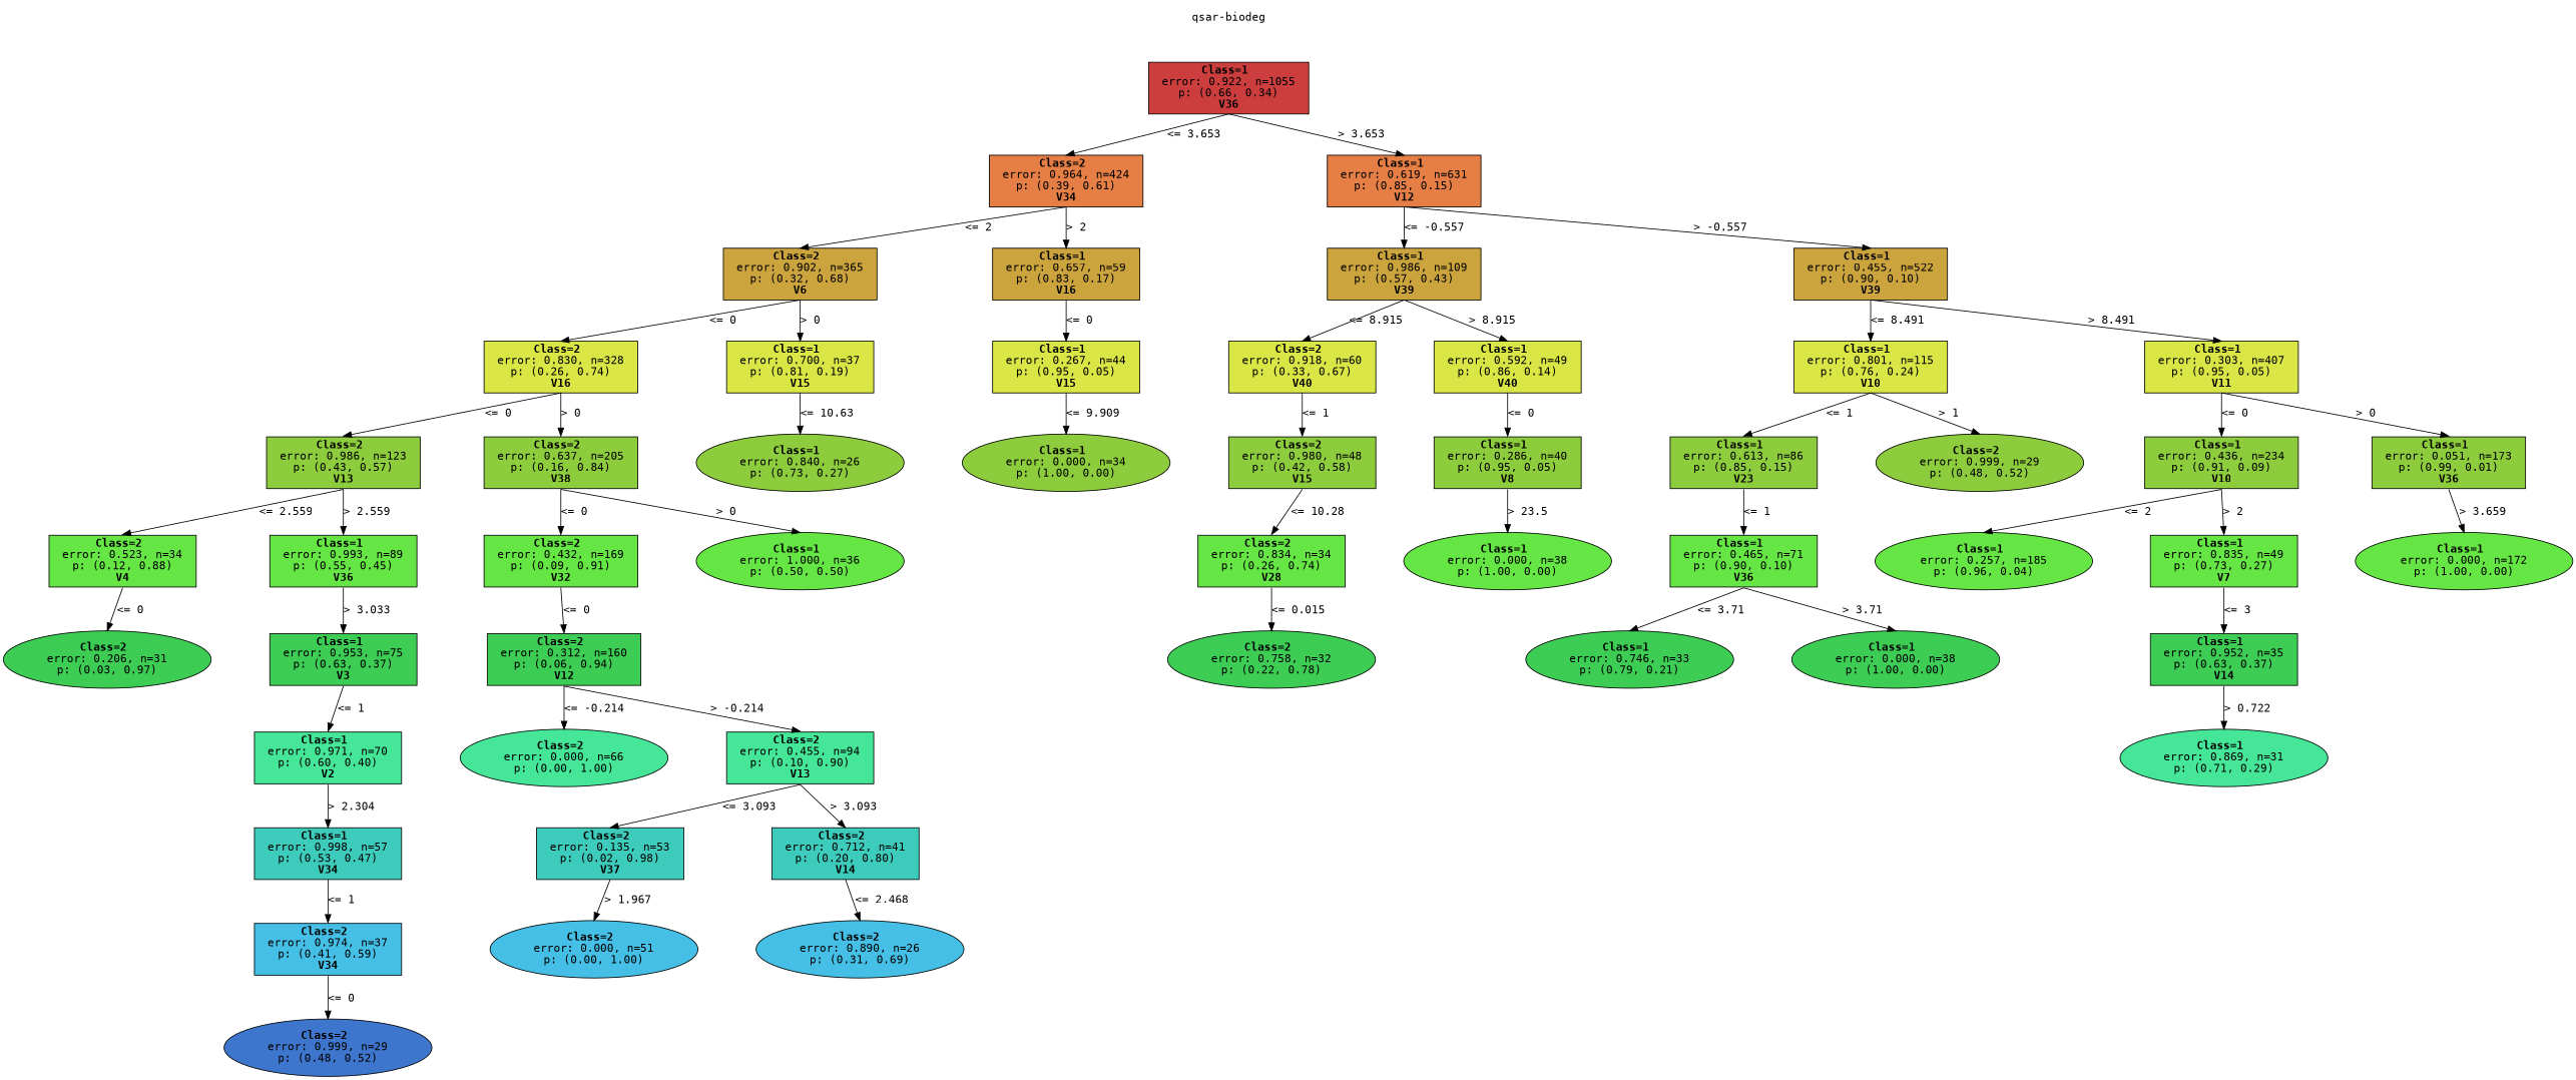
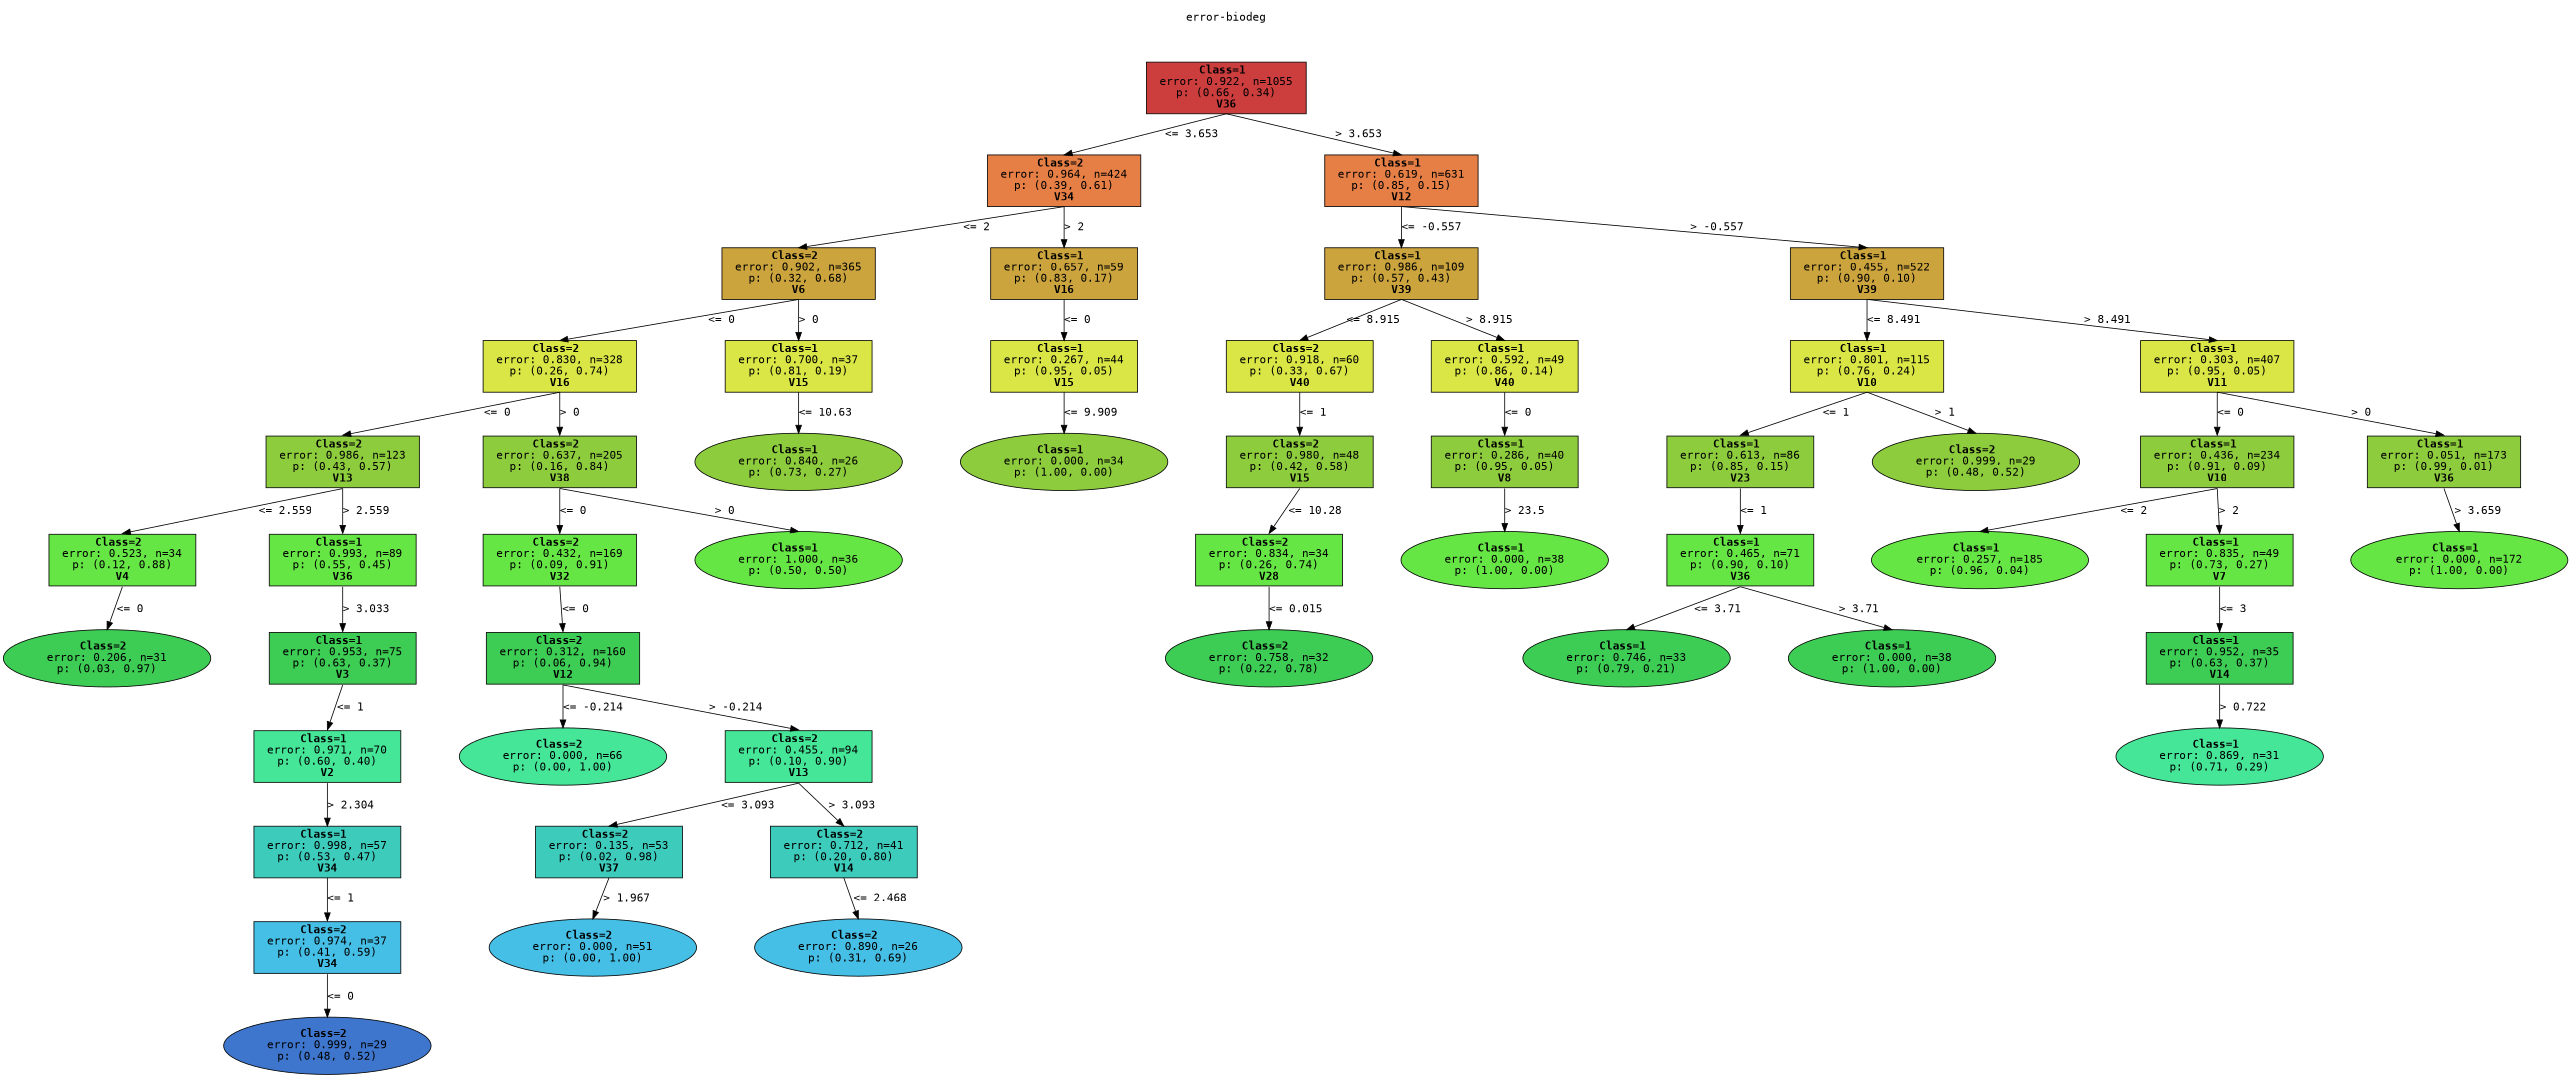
  digraph {
    nodesep=1
    ranksep=0.5
    splines=false
    fontname="DejaVu Sans Mono"
    node [color=black fillcolor="0.240 0.7 0.800" fontname="DejaVu Sans Mono" shape=rect style=filled]
    edge [fontname="DejaVu Sans Mono" headport=n tailport=s]
-   n1 [fillcolor=white label="qsar-biodeg" shape=plaintext]
+   n1 [fillcolor=white label="error-biodeg" shape=plaintext]
    n2 [fillcolor="0.000 0.7 0.800" label=<<b> Class=1 </b> <br/> error: 0.922, n=1055 <br/> p: (0.66, 0.34) <br/><b>V36</b>>]
    n3 [fillcolor="0.060 0.7 0.900" label=<<b> Class=2 </b> <br/> error: 0.964, n=424 <br/> p: (0.39, 0.61) <br/><b>V34</b>>]
    n4 [fillcolor="0.060 0.7 0.900" label=<<b> Class=1 </b> <br/> error: 0.619, n=631 <br/> p: (0.85, 0.15) <br/><b>V12</b>>]
    n5 [fillcolor="0.120 0.7 0.800" label=<<b> Class=2 </b> <br/> error: 0.902, n=365 <br/> p: (0.32, 0.68) <br/><b>V6</b>>]
    n6 [fillcolor="0.120 0.7 0.800" label=<<b> Class=1 </b> <br/> error: 0.657, n=59 <br/> p: (0.83, 0.17) <br/><b>V16</b>>]
    n7 [fillcolor="0.180 0.7 0.900" label=<<b> Class=2 </b> <br/> error: 0.830, n=328 <br/> p: (0.26, 0.74) <br/><b>V16</b>>]
    n8 [fillcolor="0.180 0.7 0.900" label=<<b> Class=1 </b> <br/> error: 0.700, n=37 <br/> p: (0.81, 0.19) <br/><b>V15</b>>]
    n9 [label=<<b> Class=2 </b> <br/> error: 0.986, n=123 <br/> p: (0.43, 0.57) <br/><b>V13</b>>]
    n10 [label=<<b> Class=2 </b> <br/> error: 0.637, n=205 <br/> p: (0.16, 0.84) <br/><b>V38</b>>]
    n11 [fillcolor="0.300 0.7 0.900" label=<<b> Class=2 </b> <br/> error: 0.523, n=34 <br/> p: (0.12, 0.88) <br/><b>V4</b>>]
    n12 [fillcolor="0.300 0.7 0.900" label=<<b> Class=1 </b> <br/> error: 0.993, n=89 <br/> p: (0.55, 0.45) <br/><b>V36</b>>]
    n13 [fillcolor="0.360 0.7 0.800" label=<<b> Class=2 </b> <br/> error: 0.206, n=31 <br/> p: (0.03, 0.97) > shape=oval]
    n14 [fillcolor="0.360 0.7 0.800" label=<<b> Class=1 </b> <br/> error: 0.953, n=75 <br/> p: (0.63, 0.37) <br/><b>V3</b>>]
    n15 [fillcolor="0.420 0.7 0.900" label=<<b> Class=1 </b> <br/> error: 0.971, n=70 <br/> p: (0.60, 0.40) <br/><b>V2</b>>]
    n16 [fillcolor="0.480 0.7 0.800" label=<<b> Class=1 </b> <br/> error: 0.998, n=57 <br/> p: (0.53, 0.47) <br/><b>V34</b>>]
    n17 [fillcolor="0.540 0.7 0.900" label=<<b> Class=2 </b> <br/> error: 0.974, n=37 <br/> p: (0.41, 0.59) <br/><b>V34</b>>]
    n18 [fillcolor="0.600 0.7 0.800" label=<<b> Class=2 </b> <br/> error: 0.999, n=29 <br/> p: (0.48, 0.52) > shape=oval]
    n19 [fillcolor="0.300 0.7 0.900" label=<<b> Class=2 </b> <br/> error: 0.432, n=169 <br/> p: (0.09, 0.91) <br/><b>V32</b>>]
    n20 [fillcolor="0.300 0.7 0.900" label=<<b> Class=1 </b> <br/> error: 1.000, n=36 <br/> p: (0.50, 0.50) > shape=oval]
    n21 [fillcolor="0.360 0.7 0.800" label=<<b> Class=2 </b> <br/> error: 0.312, n=160 <br/> p: (0.06, 0.94) <br/><b>V12</b>>]
    n22 [fillcolor="0.420 0.7 0.900" label=<<b> Class=2 </b> <br/> error: 0.000, n=66 <br/> p: (0.00, 1.00) > shape=oval]
    n23 [fillcolor="0.420 0.7 0.900" label=<<b> Class=2 </b> <br/> error: 0.455, n=94 <br/> p: (0.10, 0.90) <br/><b>V13</b>>]
    n24 [fillcolor="0.480 0.7 0.800" label=<<b> Class=2 </b> <br/> error: 0.135, n=53 <br/> p: (0.02, 0.98) <br/><b>V37</b>>]
    n25 [fillcolor="0.480 0.7 0.800" label=<<b> Class=2 </b> <br/> error: 0.712, n=41 <br/> p: (0.20, 0.80) <br/><b>V14</b>>]
    n26 [fillcolor="0.540 0.7 0.900" label=<<b> Class=2 </b> <br/> error: 0.000, n=51 <br/> p: (0.00, 1.00) > shape=oval]
    n27 [fillcolor="0.540 0.7 0.900" label=<<b> Class=2 </b> <br/> error: 0.890, n=26 <br/> p: (0.31, 0.69) > shape=oval]
    n28 [label=<<b> Class=1 </b> <br/> error: 0.840, n=26 <br/> p: (0.73, 0.27) > shape=oval]
    n29 [fillcolor="0.180 0.7 0.900" label=<<b> Class=1 </b> <br/> error: 0.267, n=44 <br/> p: (0.95, 0.05) <br/><b>V15</b>>]
    n30 [label=<<b> Class=1 </b> <br/> error: 0.000, n=34 <br/> p: (1.00, 0.00) > shape=oval]
    n31 [fillcolor="0.120 0.7 0.800" label=<<b> Class=1 </b> <br/> error: 0.986, n=109 <br/> p: (0.57, 0.43) <br/><b>V39</b>>]
    n32 [fillcolor="0.120 0.7 0.800" label=<<b> Class=1 </b> <br/> error: 0.455, n=522 <br/> p: (0.90, 0.10) <br/><b>V39</b>>]
    n33 [fillcolor="0.180 0.7 0.900" label=<<b> Class=2 </b> <br/> error: 0.918, n=60 <br/> p: (0.33, 0.67) <br/><b>V40</b>>]
    n34 [fillcolor="0.180 0.7 0.900" label=<<b> Class=1 </b> <br/> error: 0.592, n=49 <br/> p: (0.86, 0.14) <br/><b>V40</b>>]
    n35 [label=<<b> Class=2 </b> <br/> error: 0.980, n=48 <br/> p: (0.42, 0.58) <br/><b>V15</b>>]
    n36 [fillcolor="0.300 0.7 0.900" label=<<b> Class=2 </b> <br/> error: 0.834, n=34 <br/> p: (0.26, 0.74) <br/><b>V28</b>>]
    n37 [fillcolor="0.360 0.7 0.800" label=<<b> Class=2 </b> <br/> error: 0.758, n=32 <br/> p: (0.22, 0.78) > shape=oval]
    n38 [label=<<b> Class=1 </b> <br/> error: 0.286, n=40 <br/> p: (0.95, 0.05) <br/><b>V8</b>>]
    n39 [fillcolor="0.300 0.7 0.900" label=<<b> Class=1 </b> <br/> error: 0.000, n=38 <br/> p: (1.00, 0.00) > shape=oval]
    n40 [fillcolor="0.180 0.7 0.900" label=<<b> Class=1 </b> <br/> error: 0.801, n=115 <br/> p: (0.76, 0.24) <br/><b>V10</b>>]
    n41 [fillcolor="0.180 0.7 0.900" label=<<b> Class=1 </b> <br/> error: 0.303, n=407 <br/> p: (0.95, 0.05) <br/><b>V11</b>>]
    n42 [label=<<b> Class=1 </b> <br/> error: 0.613, n=86 <br/> p: (0.85, 0.15) <br/><b>V23</b>>]
    n43 [label=<<b> Class=2 </b> <br/> error: 0.999, n=29 <br/> p: (0.48, 0.52) > shape=oval]
    n44 [fillcolor="0.300 0.7 0.900" label=<<b> Class=1 </b> <br/> error: 0.465, n=71 <br/> p: (0.90, 0.10) <br/><b>V36</b>>]
    n45 [fillcolor="0.360 0.7 0.800" label=<<b> Class=1 </b> <br/> error: 0.746, n=33 <br/> p: (0.79, 0.21) > shape=oval]
    n46 [fillcolor="0.360 0.7 0.800" label=<<b> Class=1 </b> <br/> error: 0.000, n=38 <br/> p: (1.00, 0.00) > shape=oval]
    n47 [label=<<b> Class=1 </b> <br/> error: 0.436, n=234 <br/> p: (0.91, 0.09) <br/><b>V10</b>>]
    n48 [label=<<b> Class=1 </b> <br/> error: 0.051, n=173 <br/> p: (0.99, 0.01) <br/><b>V36</b>>]
    n49 [fillcolor="0.300 0.7 0.900" label=<<b> Class=1 </b> <br/> error: 0.257, n=185 <br/> p: (0.96, 0.04) > shape=oval]
    n50 [fillcolor="0.300 0.7 0.900" label=<<b> Class=1 </b> <br/> error: 0.835, n=49 <br/> p: (0.73, 0.27) <br/><b>V7</b>>]
    n51 [fillcolor="0.360 0.7 0.800" label=<<b> Class=1 </b> <br/> error: 0.952, n=35 <br/> p: (0.63, 0.37) <br/><b>V14</b>>]
    n52 [fillcolor="0.420 0.7 0.900" label=<<b> Class=1 </b> <br/> error: 0.869, n=31 <br/> p: (0.71, 0.29) > shape=oval]
    n53 [fillcolor="0.300 0.7 0.900" label=<<b> Class=1 </b> <br/> error: 0.000, n=172 <br/> p: (1.00, 0.00) > shape=oval]
    n1 -> n2 [style=invis]
    n2 -> n3 [label="<= 3.653"]
    n2 -> n4 [label="> 3.653"]
    n3 -> n5 [label="<= 2"]
    n3 -> n6 [label="> 2"]
    n4 -> n31 [label="<= -0.557"]
    n4 -> n32 [label="> -0.557"]
    n5 -> n7 [label="<= 0"]
    n5 -> n8 [label="> 0"]
    n6 -> n29 [label="<= 0"]
    n7 -> n9 [label="<= 0"]
    n7 -> n10 [label="> 0"]
    n8 -> n28 [label="<= 10.63"]
    n9 -> n11 [label="<= 2.559"]
    n9 -> n12 [label="> 2.559"]
    n10 -> n19 [label="<= 0"]
    n10 -> n20 [label="> 0"]
    n11 -> n13 [label="<= 0"]
    n12 -> n14 [label="> 3.033"]
    n14 -> n15 [label="<= 1"]
    n15 -> n16 [label="> 2.304"]
    n16 -> n17 [label="<= 1"]
    n17 -> n18 [label="<= 0"]
    n19 -> n21 [label="<= 0"]
    n21 -> n22 [label="<= -0.214"]
    n21 -> n23 [label="> -0.214"]
    n23 -> n24 [label="<= 3.093"]
    n23 -> n25 [label="> 3.093"]
    n24 -> n26 [label="> 1.967"]
    n25 -> n27 [label="<= 2.468"]
    n29 -> n30 [label="<= 9.909"]
    n31 -> n33 [label="<= 8.915"]
    n31 -> n34 [label="> 8.915"]
    n32 -> n40 [label="<= 8.491"]
    n32 -> n41 [label="> 8.491"]
    n33 -> n35 [label="<= 1"]
    n34 -> n38 [label="<= 0"]
    n35 -> n36 [label="<= 10.28"]
    n36 -> n37 [label="<= 0.015"]
    n38 -> n39 [label="> 23.5"]
    n40 -> n42 [label="<= 1"]
    n40 -> n43 [label="> 1"]
    n41 -> n47 [label="<= 0"]
    n41 -> n48 [label="> 0"]
    n42 -> n44 [label="<= 1"]
    n44 -> n45 [label="<= 3.71"]
    n44 -> n46 [label="> 3.71"]
    n47 -> n49 [label="<= 2"]
    n47 -> n50 [label="> 2"]
    n48 -> n53 [label="> 3.659"]
    n50 -> n51 [label="<= 3"]
    n51 -> n52 [label="> 0.722"]
  }
